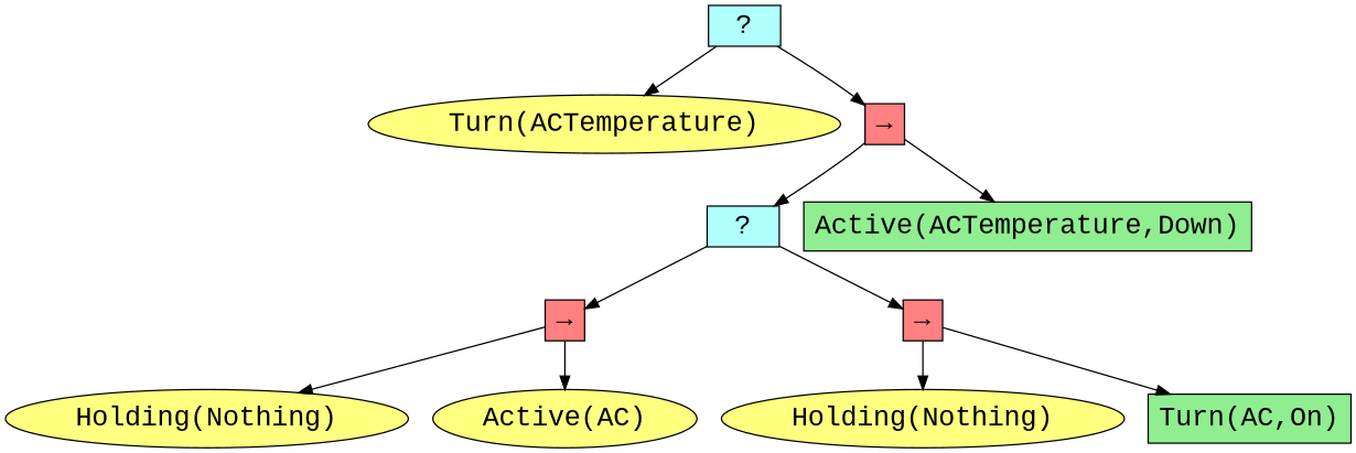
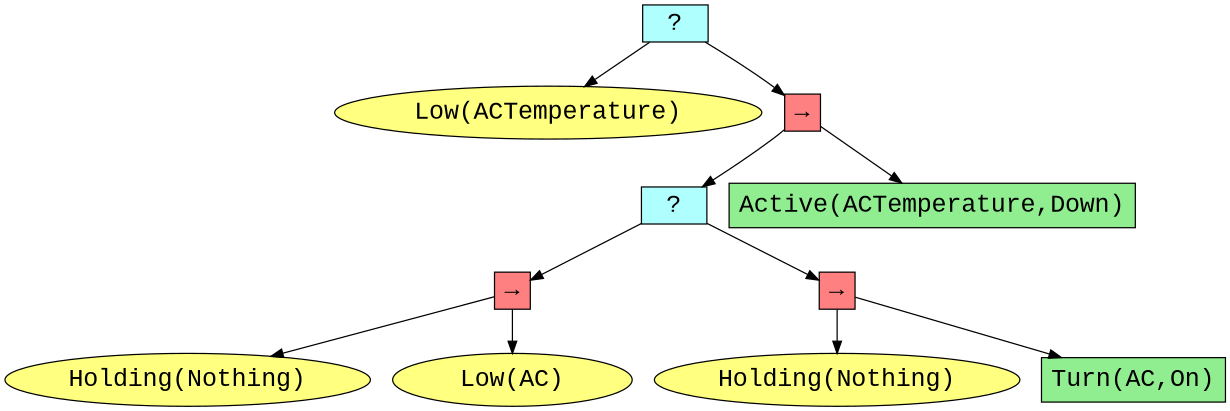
  digraph {
    fontname="Liberation Mono"
    ordering=out
    node [fillcolor="#FFFF80" fontcolor=black fontname="Liberation Mono" fontsize=20 shape=box style=filled]
    edge [fontname="Liberation Mono"]
    n1 [fillcolor="#B0FFFF" height=0.01 label=" ? " width=0.01]
-   n2 [label="Turn(ACTemperature)" shape=ellipse]
+   n2 [label="Low(ACTemperature)" shape=ellipse]
    n3 [fillcolor="#FF8080" height=0.01 label="&rarr;" width=0.01]
    n4 [fillcolor="#B0FFFF" height=0.01 label=" ? " width=0.01]
    n5 [fillcolor=lightgreen label="Active(ACTemperature,Down)"]
    n6 [fillcolor="#FF8080" height=0.01 label="&rarr;" width=0.01]
    n7 [fillcolor="#FF8080" height=0.01 label="&rarr;" width=0.01]
    n8 [label="Holding(Nothing)" shape=ellipse]
-   n9 [label="Active(AC)" shape=ellipse]
+   n9 [label="Low(AC)" shape=ellipse]
    n10 [label="Holding(Nothing)" shape=ellipse]
    n11 [fillcolor=lightgreen label="Turn(AC,On)"]
    n1 -> n2
    n1 -> n3
    n3 -> n4
    n3 -> n5
    n4 -> n6
    n4 -> n7
    n6 -> n8
    n6 -> n9
    n7 -> n10
    n7 -> n11
  }
